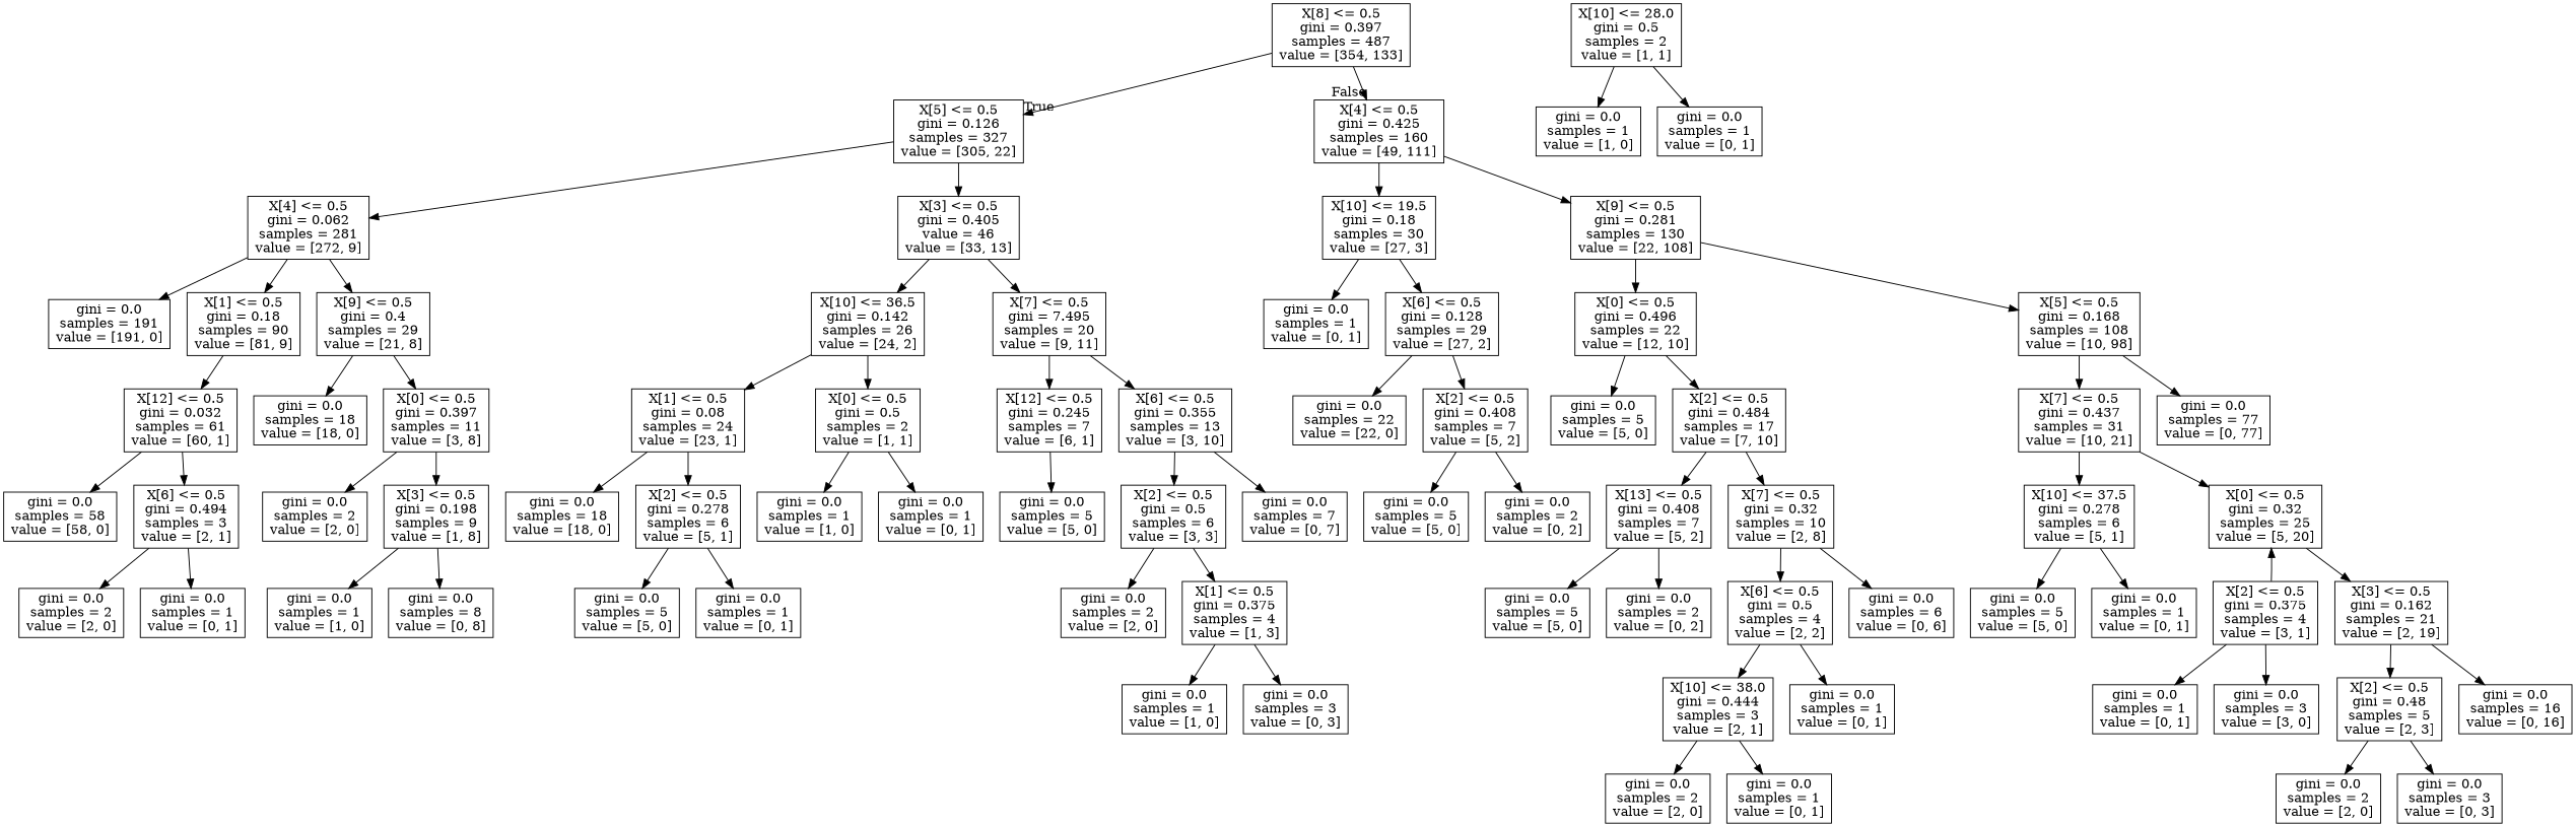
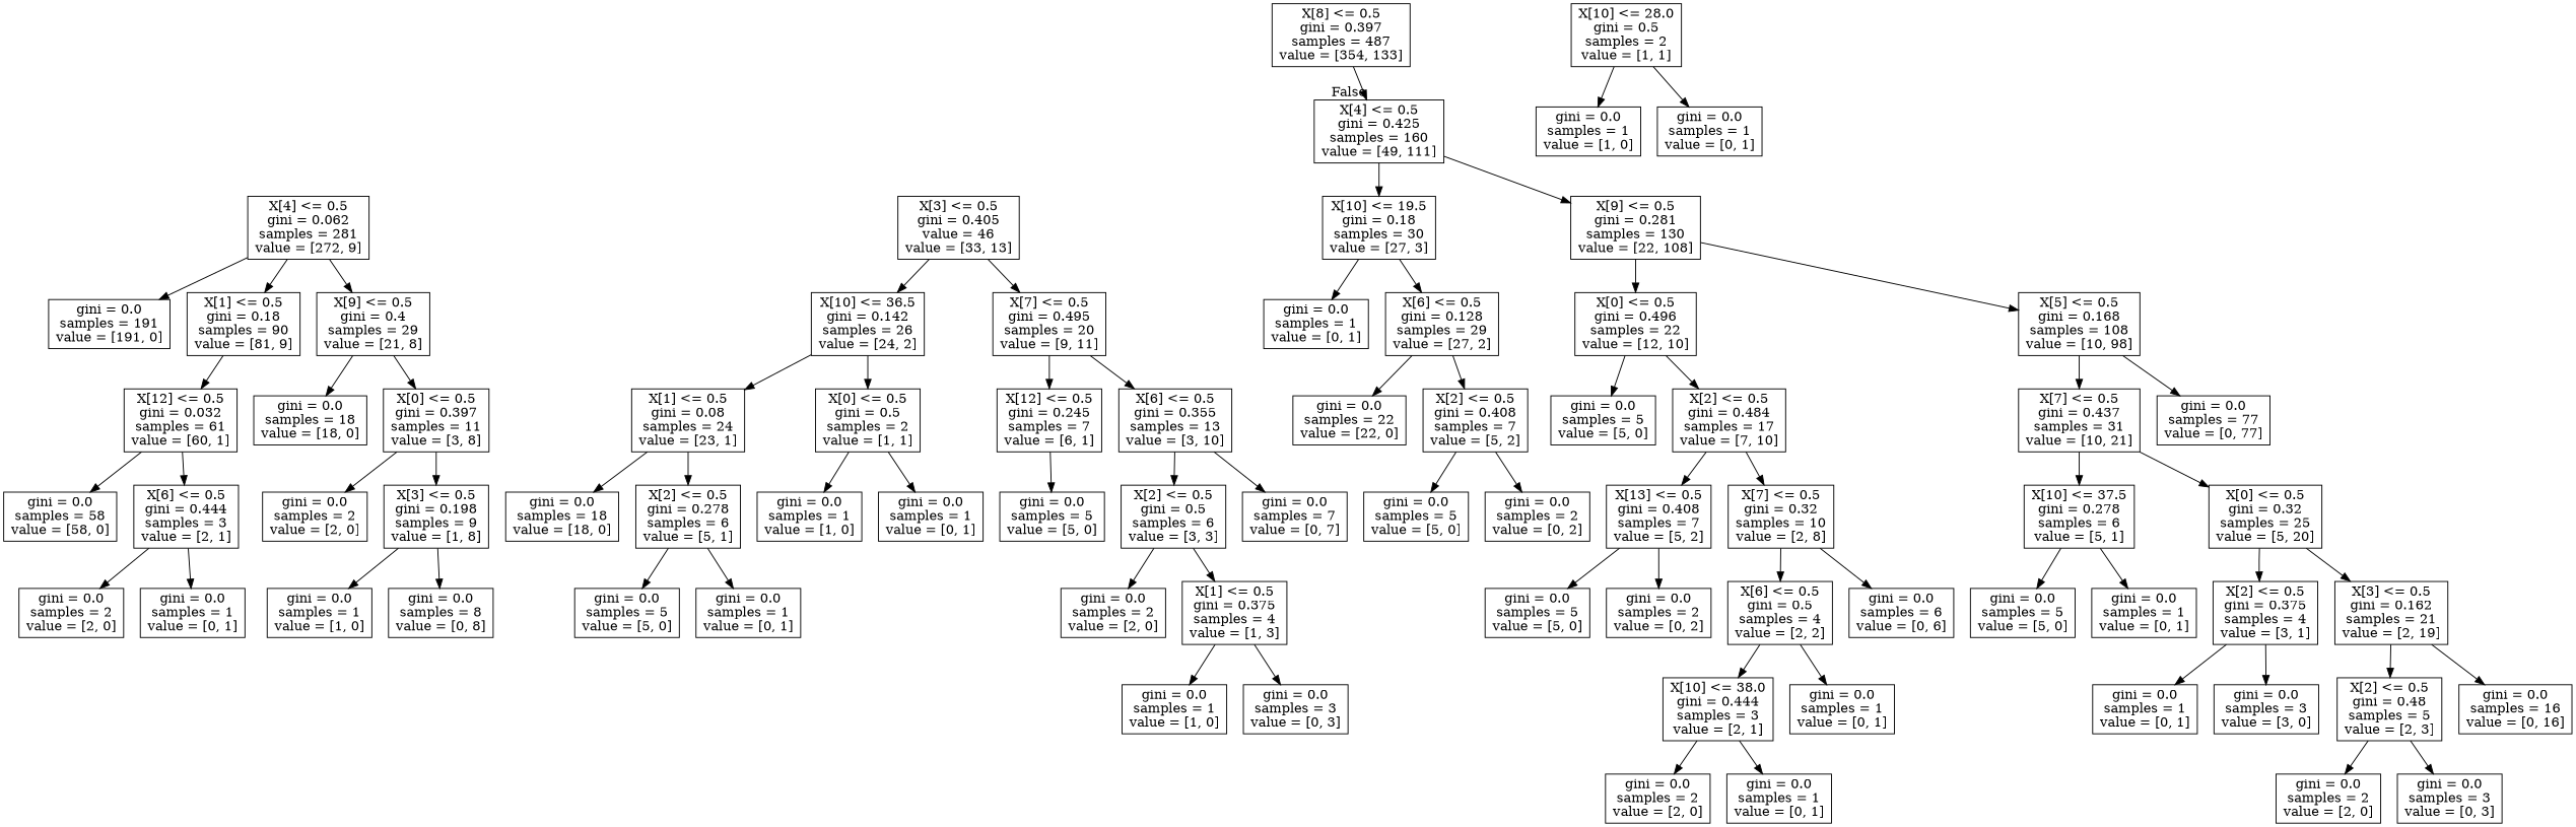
  digraph {
    node [shape=box]
    n1 [label="X[8] <= 0.5\ngini = 0.397\nsamples = 487\nvalue = [354, 133]"]
-   n2 [label="X[5] <= 0.5\ngini = 0.126\nsamples = 327\nvalue = [305, 22]"]
    n3 [label="X[4] <= 0.5\ngini = 0.425\nsamples = 160\nvalue = [49, 111]"]
    n4 [label="X[4] <= 0.5\ngini = 0.062\nsamples = 281\nvalue = [272, 9]"]
    n5 [label="X[3] <= 0.5\ngini = 0.405\nvalue = 46\nvalue = [33, 13]"]
    n6 [label="X[10] <= 19.5\ngini = 0.18\nsamples = 30\nvalue = [27, 3]"]
    n7 [label="X[9] <= 0.5\ngini = 0.281\nsamples = 130\nvalue = [22, 108]"]
    n8 [label="gini = 0.0\nsamples = 191\nvalue = [191, 0]"]
    n9 [label="X[1] <= 0.5\ngini = 0.18\nsamples = 90\nvalue = [81, 9]"]
    n10 [label="X[9] <= 0.5\ngini = 0.4\nsamples = 29\nvalue = [21, 8]"]
    n11 [label="X[10] <= 36.5\ngini = 0.142\nsamples = 26\nvalue = [24, 2]"]
-   n12 [label="X[7] <= 0.5\ngini = 7.495\nsamples = 20\nvalue = [9, 11]"]
+   n12 [label="X[7] <= 0.5\ngini = 0.495\nsamples = 20\nvalue = [9, 11]"]
    n13 [label="X[12] <= 0.5\ngini = 0.032\nsamples = 61\nvalue = [60, 1]"]
    n14 [label="gini = 0.0\nsamples = 58\nvalue = [58, 0]"]
-   n15 [label="X[6] <= 0.5\ngini = 0.494\nsamples = 3\nvalue = [2, 1]"]
+   n15 [label="X[6] <= 0.5\ngini = 0.444\nsamples = 3\nvalue = [2, 1]"]
    n16 [label="gini = 0.0\nsamples = 18\nvalue = [18, 0]"]
    n17 [label="X[0] <= 0.5\ngini = 0.397\nsamples = 11\nvalue = [3, 8]"]
    n18 [label="gini = 0.0\nsamples = 2\nvalue = [2, 0]"]
    n19 [label="gini = 0.0\nsamples = 1\nvalue = [0, 1]"]
    n20 [label="gini = 0.0\nsamples = 2\nvalue = [2, 0]"]
    n21 [label="X[3] <= 0.5\ngini = 0.198\nsamples = 9\nvalue = [1, 8]"]
    n22 [label="gini = 0.0\nsamples = 1\nvalue = [1, 0]"]
    n23 [label="gini = 0.0\nsamples = 8\nvalue = [0, 8]"]
    n24 [label="X[1] <= 0.5\ngini = 0.08\nsamples = 24\nvalue = [23, 1]"]
    n25 [label="X[0] <= 0.5\ngini = 0.5\nsamples = 2\nvalue = [1, 1]"]
    n26 [label="X[12] <= 0.5\ngini = 0.245\nsamples = 7\nvalue = [6, 1]"]
    n27 [label="X[6] <= 0.5\ngini = 0.355\nsamples = 13\nvalue = [3, 10]"]
    n28 [label="gini = 0.0\nsamples = 18\nvalue = [18, 0]"]
    n29 [label="X[2] <= 0.5\ngini = 0.278\nsamples = 6\nvalue = [5, 1]"]
    n30 [label="gini = 0.0\nsamples = 1\nvalue = [1, 0]"]
    n31 [label="gini = 0.0\nsamples = 1\nvalue = [0, 1]"]
    n32 [label="gini = 0.0\nsamples = 5\nvalue = [5, 0]"]
    n33 [label="gini = 0.0\nsamples = 1\nvalue = [0, 1]"]
    n34 [label="gini = 0.0\nsamples = 5\nvalue = [5, 0]"]
    n35 [label="X[2] <= 0.5\ngini = 0.5\nsamples = 6\nvalue = [3, 3]"]
    n36 [label="gini = 0.0\nsamples = 7\nvalue = [0, 7]"]
    n37 [label="X[10] <= 28.0\ngini = 0.5\nsamples = 2\nvalue = [1, 1]"]
    n38 [label="gini = 0.0\nsamples = 1\nvalue = [1, 0]"]
    n39 [label="gini = 0.0\nsamples = 1\nvalue = [0, 1]"]
    n40 [label="gini = 0.0\nsamples = 2\nvalue = [2, 0]"]
    n41 [label="X[1] <= 0.5\ngini = 0.375\nsamples = 4\nvalue = [1, 3]"]
    n42 [label="gini = 0.0\nsamples = 1\nvalue = [1, 0]"]
    n43 [label="gini = 0.0\nsamples = 3\nvalue = [0, 3]"]
    n44 [label="gini = 0.0\nsamples = 1\nvalue = [0, 1]"]
    n45 [label="X[6] <= 0.5\ngini = 0.128\nsamples = 29\nvalue = [27, 2]"]
    n46 [label="X[0] <= 0.5\ngini = 0.496\nsamples = 22\nvalue = [12, 10]"]
    n47 [label="X[5] <= 0.5\ngini = 0.168\nsamples = 108\nvalue = [10, 98]"]
    n48 [label="gini = 0.0\nsamples = 22\nvalue = [22, 0]"]
    n49 [label="X[2] <= 0.5\ngini = 0.408\nsamples = 7\nvalue = [5, 2]"]
    n50 [label="gini = 0.0\nsamples = 5\nvalue = [5, 0]"]
    n51 [label="gini = 0.0\nsamples = 2\nvalue = [0, 2]"]
    n52 [label="gini = 0.0\nsamples = 5\nvalue = [5, 0]"]
    n53 [label="X[2] <= 0.5\ngini = 0.484\nsamples = 17\nvalue = [7, 10]"]
    n54 [label="X[7] <= 0.5\ngini = 0.437\nsamples = 31\nvalue = [10, 21]"]
    n55 [label="gini = 0.0\nsamples = 77\nvalue = [0, 77]"]
    n56 [label="X[13] <= 0.5\ngini = 0.408\nsamples = 7\nvalue = [5, 2]"]
    n57 [label="X[7] <= 0.5\ngini = 0.32\nsamples = 10\nvalue = [2, 8]"]
    n58 [label="gini = 0.0\nsamples = 5\nvalue = [5, 0]"]
    n59 [label="gini = 0.0\nsamples = 2\nvalue = [0, 2]"]
    n60 [label="X[6] <= 0.5\ngini = 0.5\nsamples = 4\nvalue = [2, 2]"]
    n61 [label="gini = 0.0\nsamples = 6\nvalue = [0, 6]"]
    n62 [label="X[10] <= 38.0\ngini = 0.444\nsamples = 3\nvalue = [2, 1]"]
    n63 [label="gini = 0.0\nsamples = 1\nvalue = [0, 1]"]
    n64 [label="gini = 0.0\nsamples = 2\nvalue = [2, 0]"]
    n65 [label="gini = 0.0\nsamples = 1\nvalue = [0, 1]"]
    n66 [label="X[10] <= 37.5\ngini = 0.278\nsamples = 6\nvalue = [5, 1]"]
    n67 [label="X[0] <= 0.5\ngini = 0.32\nsamples = 25\nvalue = [5, 20]"]
    n68 [label="gini = 0.0\nsamples = 5\nvalue = [5, 0]"]
    n69 [label="gini = 0.0\nsamples = 1\nvalue = [0, 1]"]
    n70 [label="X[2] <= 0.5\ngini = 0.375\nsamples = 4\nvalue = [3, 1]"]
    n71 [label="X[3] <= 0.5\ngini = 0.162\nsamples = 21\nvalue = [2, 19]"]
    n72 [label="gini = 0.0\nsamples = 1\nvalue = [0, 1]"]
    n73 [label="gini = 0.0\nsamples = 3\nvalue = [3, 0]"]
    n74 [label="X[2] <= 0.5\ngini = 0.48\nsamples = 5\nvalue = [2, 3]"]
    n75 [label="gini = 0.0\nsamples = 16\nvalue = [0, 16]"]
    n76 [label="gini = 0.0\nsamples = 2\nvalue = [2, 0]"]
    n77 [label="gini = 0.0\nsamples = 3\nvalue = [0, 3]"]
-   n1 -> n2 [headlabel=True labelangle=45 labeldistance=2.5]
    n1 -> n3 [headlabel=False labelangle=-45 labeldistance=2.5]
-   n2 -> n4
-   n2 -> n5
    n3 -> n6
    n3 -> n7
    n4 -> n8
    n4 -> n9
    n4 -> n10
    n5 -> n11
    n5 -> n12
    n6 -> n44
    n6 -> n45
    n7 -> n46
    n7 -> n47
    n9 -> n13
    n10 -> n16
    n10 -> n17
    n11 -> n24
    n11 -> n25
    n12 -> n26
    n12 -> n27
    n13 -> n14
    n13 -> n15
    n15 -> n18
    n15 -> n19
    n17 -> n20
    n17 -> n21
    n21 -> n22
    n21 -> n23
    n24 -> n28
    n24 -> n29
    n25 -> n30
    n25 -> n31
    n26 -> n34
    n27 -> n35
    n27 -> n36
    n29 -> n32
    n29 -> n33
    n35 -> n40
    n35 -> n41
    n37 -> n38
    n37 -> n39
    n41 -> n42
    n41 -> n43
    n45 -> n48
    n45 -> n49
    n46 -> n52
    n46 -> n53
    n47 -> n54
    n47 -> n55
    n49 -> n50
    n49 -> n51
    n53 -> n56
    n53 -> n57
    n54 -> n66
    n54 -> n67
    n56 -> n58
    n56 -> n59
    n57 -> n60
    n57 -> n61
    n60 -> n62
    n60 -> n63
    n62 -> n64
    n62 -> n65
    n66 -> n68
    n66 -> n69
-   n70 -> n67
+   n67 -> n70
    n67 -> n71
    n70 -> n72
    n70 -> n73
    n71 -> n74
    n71 -> n75
    n74 -> n76
    n74 -> n77
  }
